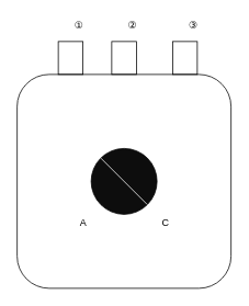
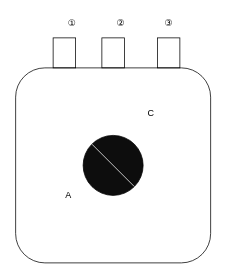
  <mxCell id="0" />
  <mxCell id="1" parent="0" />
  <mxCell id="2" value="" style="rounded=1;whiteSpace=wrap;html=1;fillColor=none;" vertex="1" parent="1"><mxGeometry x="20" y="90" width="260" height="260" as="geometry" /></mxCell>
  <mxCell id="3" value="" style="ellipse;whiteSpace=wrap;html=1;aspect=fixed;fillColor=#0D0D0D;" vertex="1" parent="1"><mxGeometry x="110" y="180" width="80" height="80" as="geometry" /></mxCell>
- <mxCell id="4" value="A" style="text;html=1;align=center;verticalAlign=middle;resizable=0;points=[];autosize=1;strokeColor=none;fillColor=none;" vertex="1" parent="1"><mxGeometry x="90" y="260" width="20" height="20" as="geometry" /></mxCell>
- <mxCell id="5" value="C" style="text;html=1;align=center;verticalAlign=middle;resizable=0;points=[];autosize=1;strokeColor=none;fillColor=none;" vertex="1" parent="1"><mxGeometry x="190" y="260" width="20" height="20" as="geometry" /></mxCell>
+ <mxCell id="4" value="A" style="text;html=1;align=center;verticalAlign=middle;resizable=0;points=[];autosize=1;strokeColor=none;fillColor=none;" vertex="1" parent="1"><mxGeometry x="80" y="250" width="20" height="20" as="geometry" /></mxCell>
+ <mxCell id="5" value="C" style="text;html=1;align=center;verticalAlign=middle;resizable=0;points=[];autosize=1;strokeColor=none;fillColor=none;" vertex="1" parent="1"><mxGeometry x="190" y="140" width="20" height="20" as="geometry" /></mxCell>
  <mxCell id="6" value="" style="endArrow=none;html=1;rounded=0;entryX=0;entryY=0;entryDx=0;entryDy=0;exitX=1;exitY=1;exitDx=0;exitDy=0;strokeColor=#FFFFFF;" edge="1" parent="1" source="3" target="3"><mxGeometry width="50" height="50" relative="1" as="geometry"><mxPoint x="170" y="220" as="sourcePoint" /><mxPoint x="220" y="170" as="targetPoint" /></mxGeometry></mxCell>
  <mxCell id="7" value="" style="rounded=0;whiteSpace=wrap;html=1;fillColor=none;direction=south;" vertex="1" parent="1"><mxGeometry x="209" y="50" width="30" height="40" as="geometry" /></mxCell>
  <mxCell id="8" value="" style="rounded=0;whiteSpace=wrap;html=1;fillColor=none;direction=south;" vertex="1" parent="1"><mxGeometry x="70" y="50" width="30" height="40" as="geometry" /></mxCell>
  <mxCell id="9" value="" style="rounded=0;whiteSpace=wrap;html=1;fillColor=none;direction=south;" vertex="1" parent="1"><mxGeometry x="135" y="50" width="30" height="40" as="geometry" /></mxCell>
  <mxCell id="10" value="①" style="text;html=1;align=center;verticalAlign=middle;resizable=0;points=[];autosize=1;strokeColor=none;fillColor=none;" vertex="1" parent="1"><mxGeometry x="80" y="20" width="30" height="20" as="geometry" /></mxCell>
  <mxCell id="11" value="②" style="text;html=1;align=center;verticalAlign=middle;resizable=0;points=[];autosize=1;strokeColor=none;fillColor=none;" vertex="1" parent="1"><mxGeometry x="145" y="20" width="30" height="20" as="geometry" /></mxCell>
- <mxCell id="12" value="③" style="text;html=1;align=center;verticalAlign=middle;resizable=0;points=[];autosize=1;strokeColor=none;fillColor=none;" vertex="1" parent="1"><mxGeometry x="219" y="20" width="30" height="20" as="geometry" /></mxCell>
+ <mxCell id="12" value="③" style="text;html=1;align=center;verticalAlign=middle;resizable=0;points=[];autosize=1;strokeColor=none;fillColor=none;" vertex="1" parent="1"><mxGeometry x="209" y="20" width="30" height="20" as="geometry" /></mxCell>
